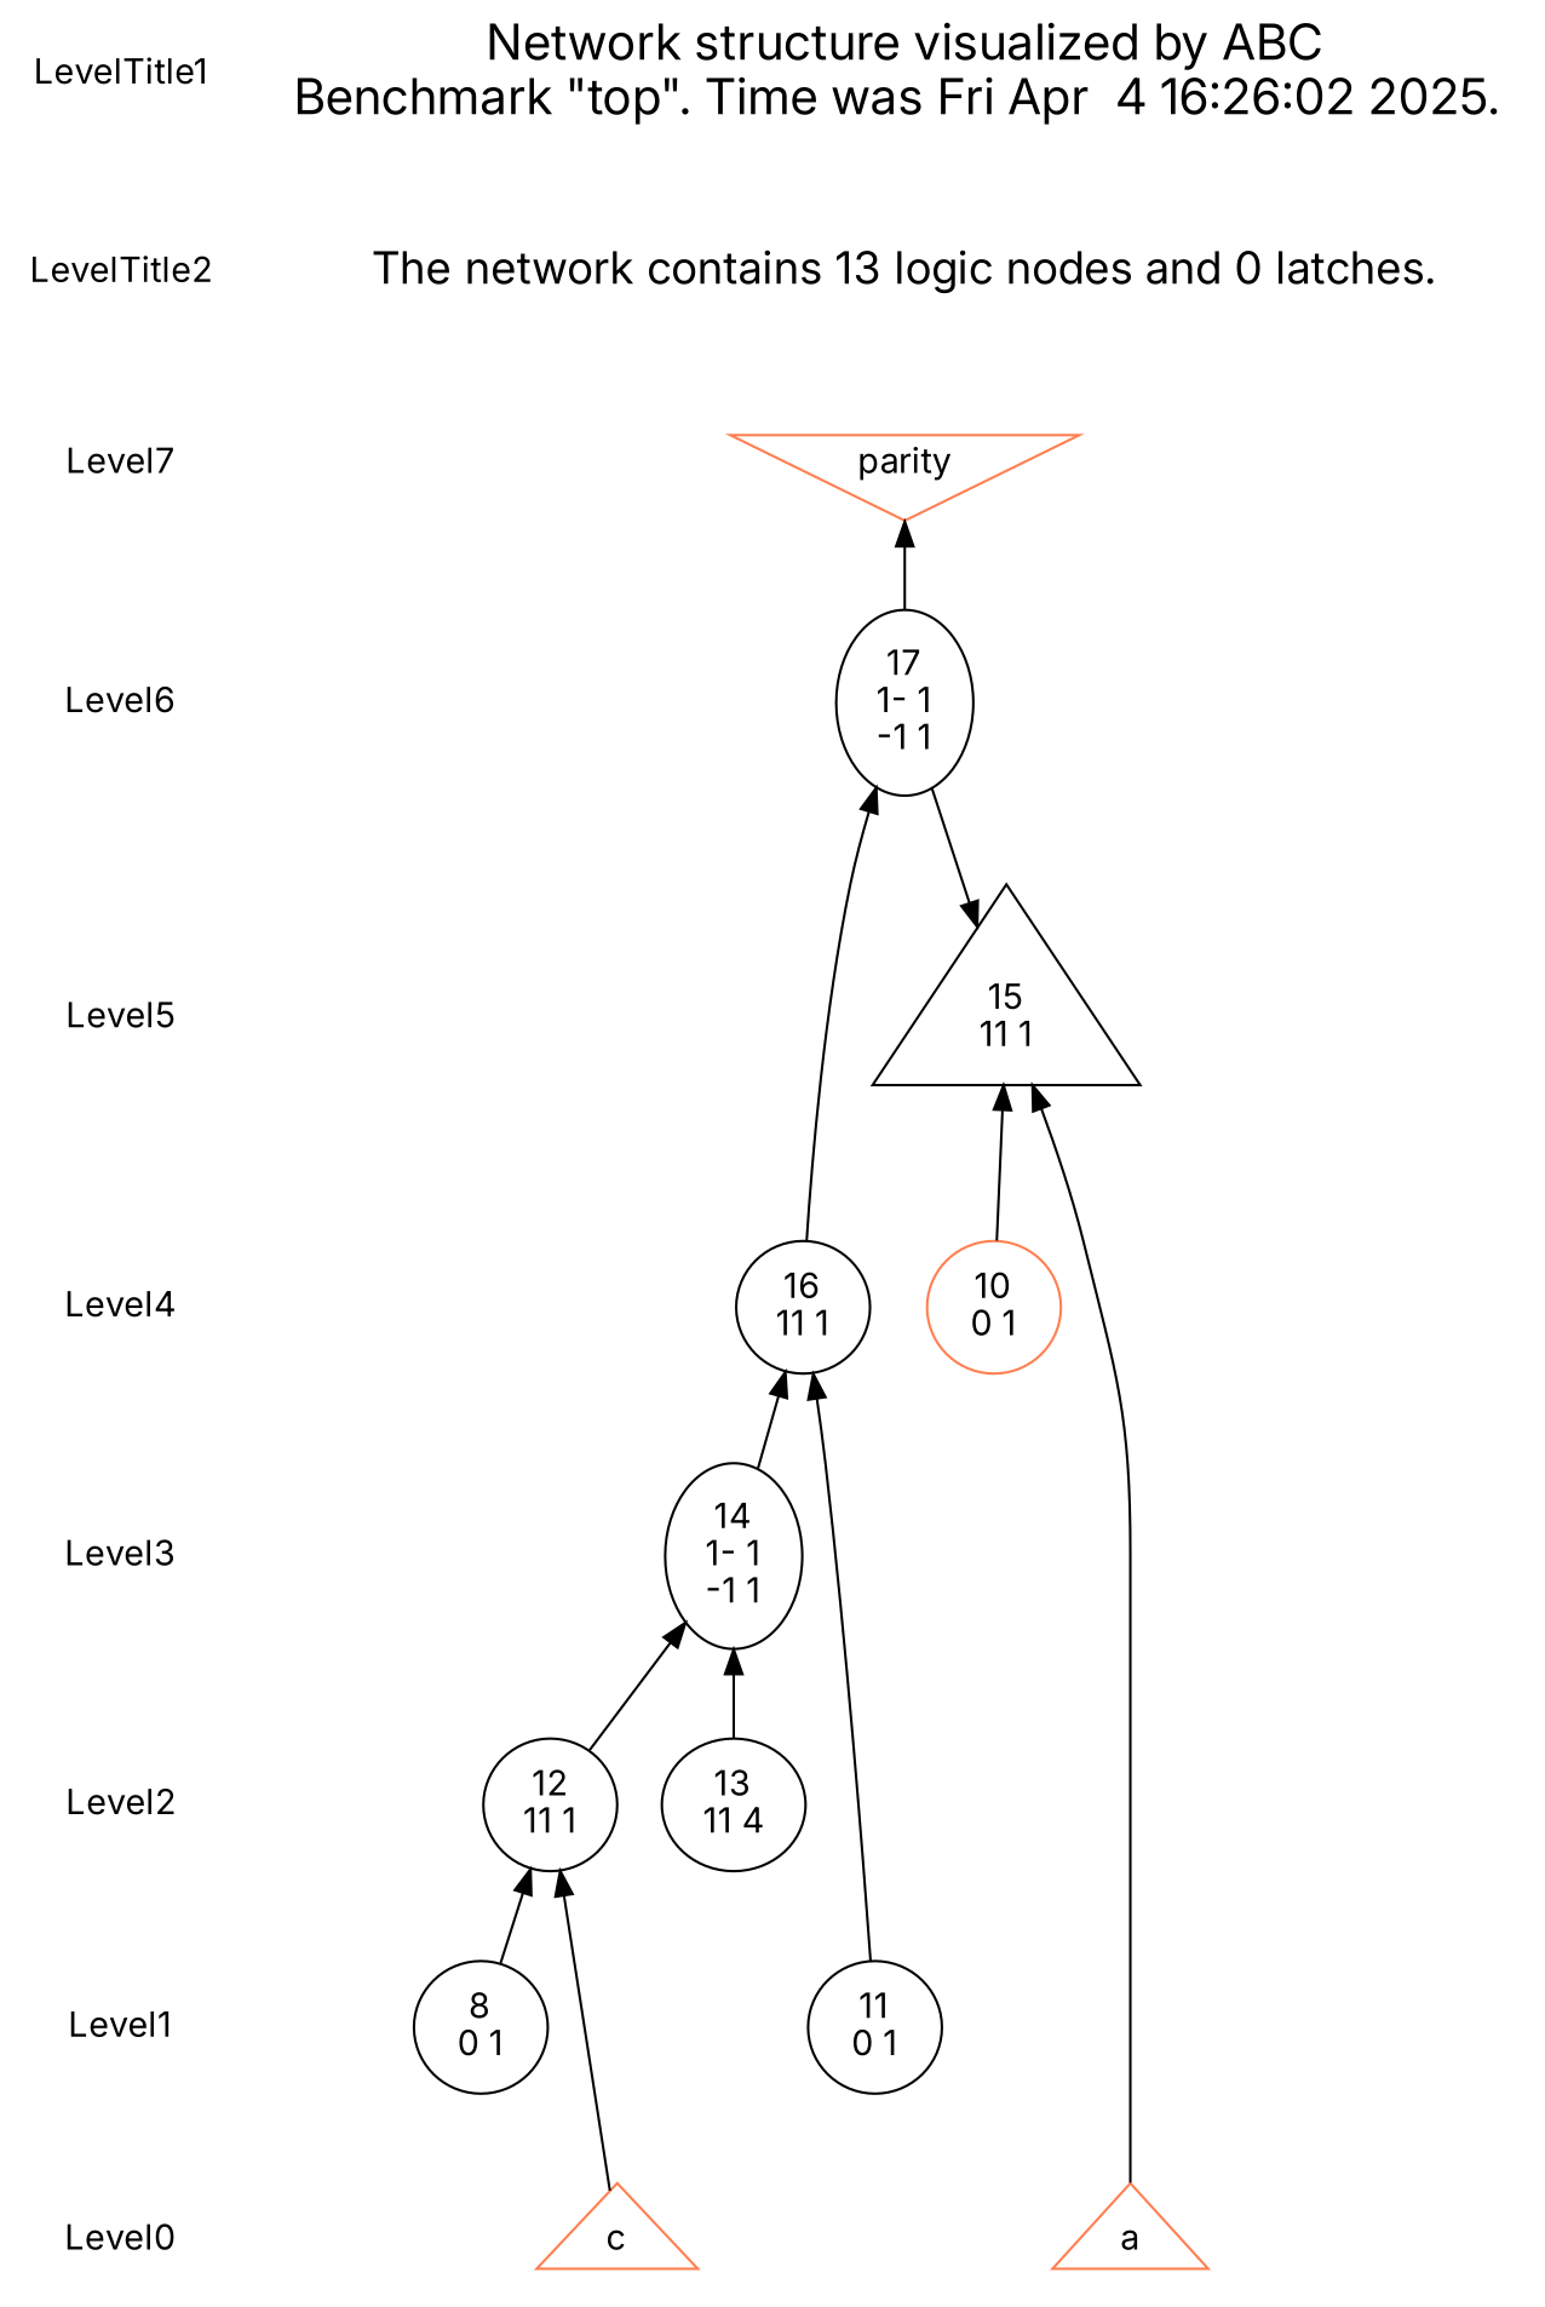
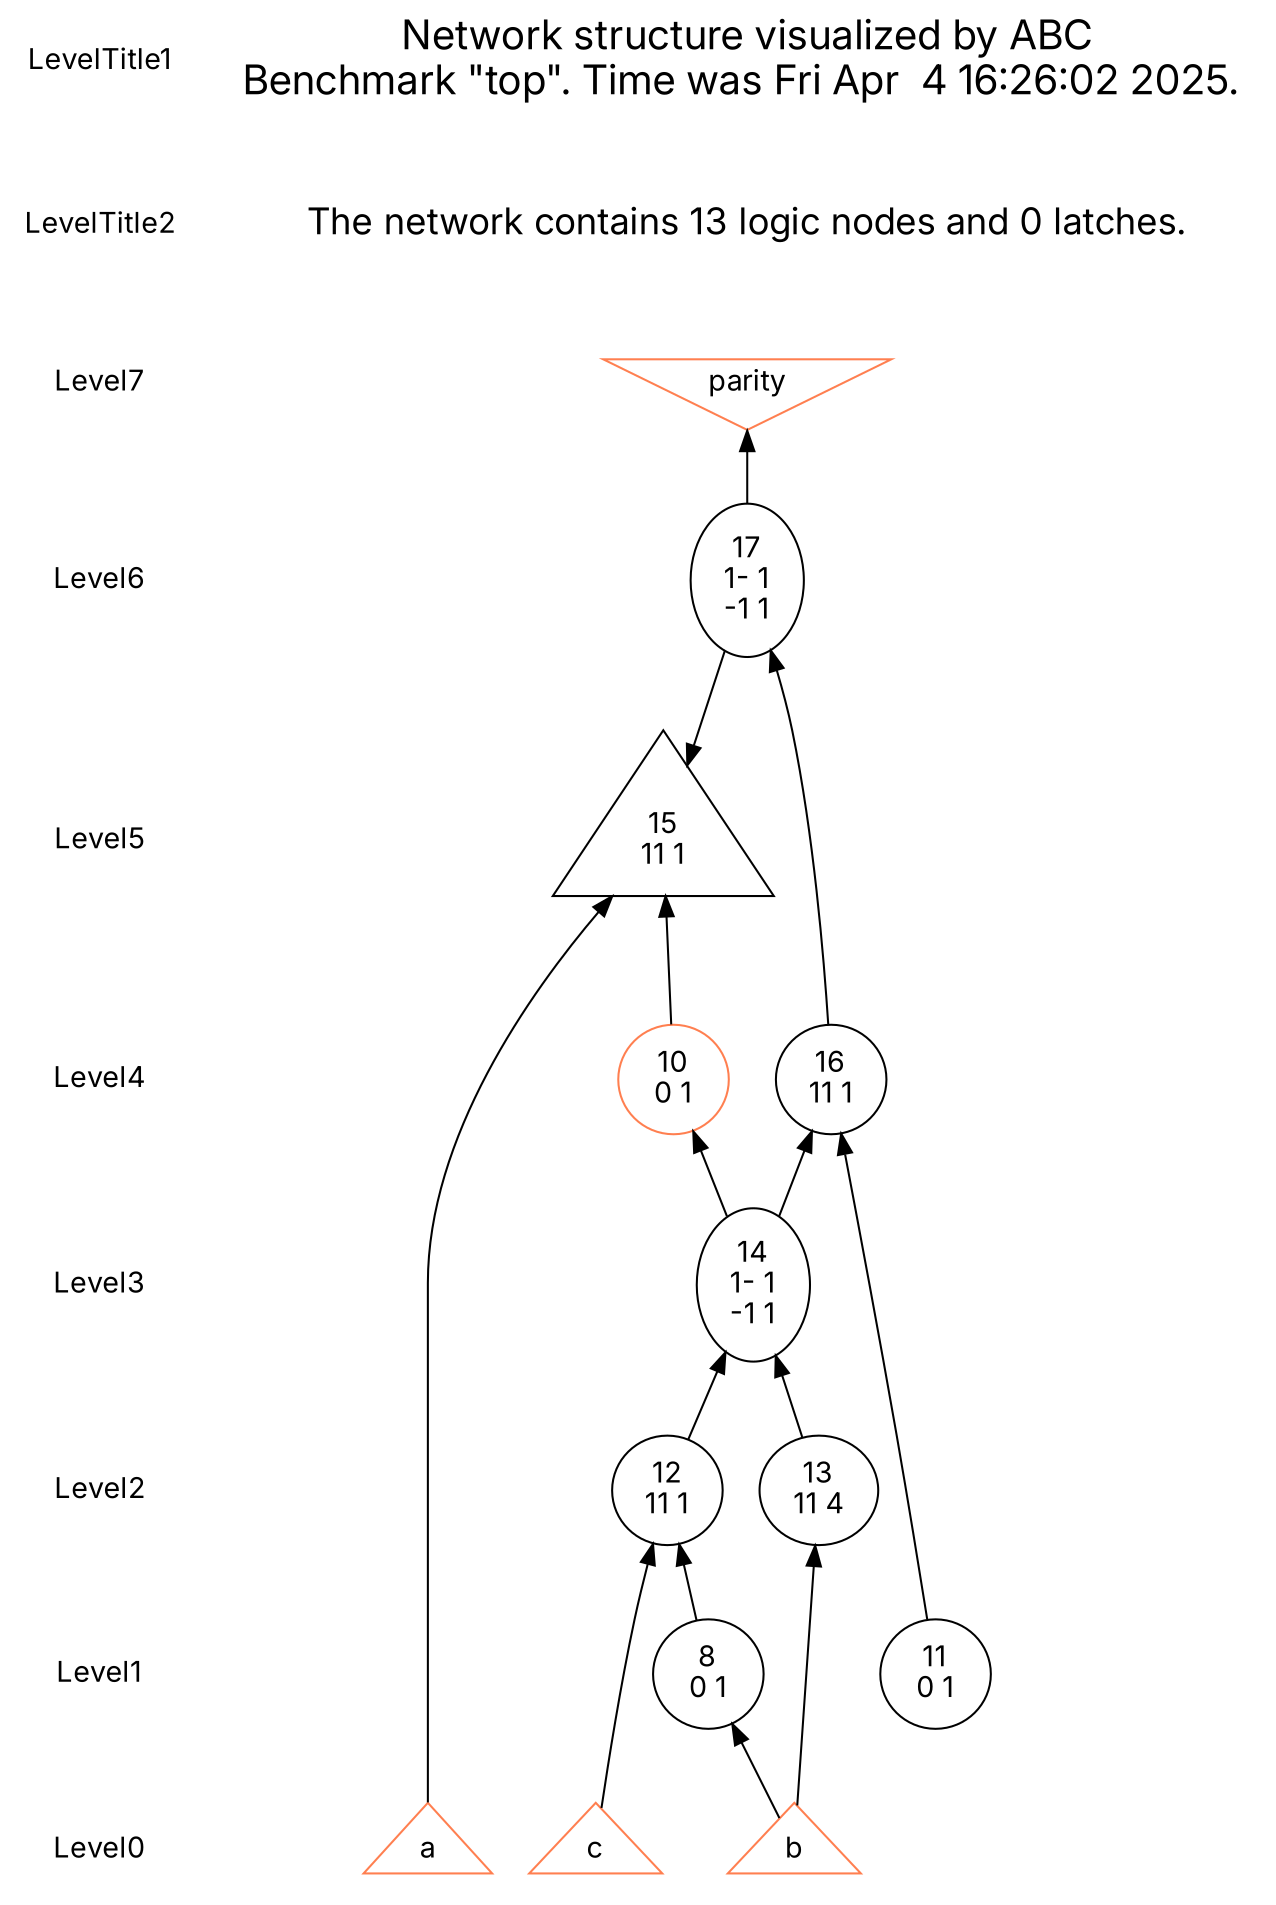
  digraph {
    fontname=Inter
    node [fontname=Inter shape=plaintext]
    edge [dir=back fontname=Inter style=solid]
    LevelTitle1
    LevelTitle2
    Level7
    Level6
    Level5
    Level4
    Level3
    Level2
    Level1
    Level0
    n11 [fontsize=20 label="Network structure visualized by ABC\nBenchmark \"top\". Time was Fri Apr  4 16:26:02 2025. "]
    n12 [fontsize=18 label="The network contains 13 logic nodes and 0 latches.\n"]
    n13 [color=coral fillcolor=coral label=parity shape=invtriangle]
    n14 [label="17\n1- 1\n-1 1" shape=ellipse]
    n15 [label="15\n11 1" shape=triangle]
    n16 [color=coral label="10\n0 1" shape=ellipse]
    n17 [label="16\n11 1" shape=ellipse]
    n18 [label="14\n1- 1\n-1 1" shape=ellipse]
    n19 [label="12\n11 1" shape=ellipse]
    n20 [label="13\n11 4" shape=ellipse]
    n21 [label="8\n0 1" shape=ellipse]
    n22 [label="11\n0 1" shape=ellipse]
    n23 [color=coral fillcolor=coral label=a shape=triangle]
+   n24 [color=coral fillcolor=coral label=b shape=triangle]
    n25 [color=coral fillcolor=coral label=c shape=triangle]
    subgraph sub_1 {
      LevelTitle1
      LevelTitle2
      Level7
      Level6
      Level5
      Level4
      Level3
      Level2
      Level1
      Level0
    }
    subgraph sub_2 {
      rank=same
      LevelTitle1
      n11
    }
    subgraph sub_3 {
      rank=same
      LevelTitle2
      n12
    }
    subgraph sub_4 {
      rank=same
      Level7
      n13
    }
    subgraph sub_5 {
      rank=same
      Level6
      n14
    }
    subgraph sub_6 {
      rank=same
      Level5
      n15
    }
    subgraph sub_7 {
      rank=same
      Level4
      n16
      n17
    }
    subgraph sub_8 {
      rank=same
      Level3
      n18
    }
    subgraph sub_9 {
      rank=same
      Level2
      n19
      n20
    }
    subgraph sub_10 {
      rank=same
      Level1
      n21
      n22
    }
    subgraph sub_11 {
      rank=same
      Level0
      n23
+     n24
      n25
    }
    LevelTitle1 -> LevelTitle2 [style=invis]
    LevelTitle2 -> Level7 [style=invis]
    Level7 -> Level6 [style=invis]
    Level6 -> Level5 [style=invis]
    Level5 -> Level4 [style=invis]
    Level4 -> Level3 [style=invis]
    Level3 -> Level2 [style=invis]
    Level2 -> Level1 [style=invis]
    Level1 -> Level0 [style=invis]
    n11 -> n12 [style=invis]
    n12 -> n13 [style=invis]
    n13 -> n14
    n14 -> n17
    n15 -> n14
    n15 -> n16
    n15 -> n23
+   n16 -> n18
    n17 -> n18
    n17 -> n22
    n18 -> n19
    n18 -> n20
    n19 -> n21
    n19 -> n25
+   n20 -> n24
+   n21 -> n24
  }
